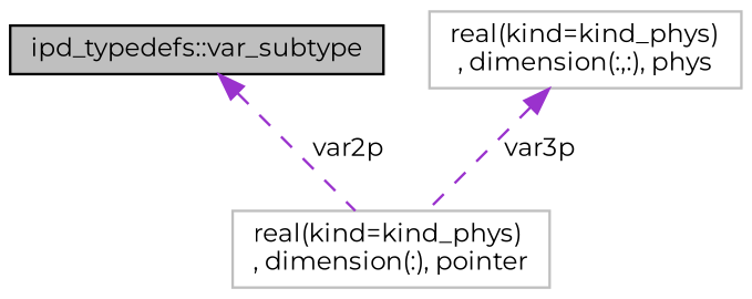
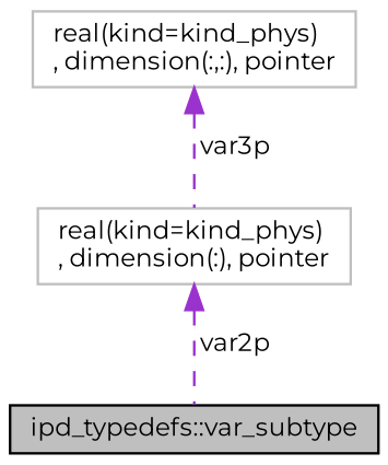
  digraph {
    fontname=Montserrat
    rankdir=TB
    node [color=grey75 fillcolor=white fontname=Montserrat fontsize=10 shape=record style=filled]
    edge [color=darkorchid3 dir=back fontname=Montserrat fontsize=10 labelfontname=Helvetica labelfontsize=10 style=dashed]
    n1 [color=black fillcolor=grey75 fontcolor=black height=0.2 label="ipd_typedefs::var_subtype" width=0.4]
-   n2 [height=0.2 label="real(kind=kind_phys)\l, dimension(:,:), phys" width=0.4]
+   n2 [height=0.2 label="real(kind=kind_phys)\l, dimension(:,:), pointer" width=0.4]
    n3 [height=0.2 label="real(kind=kind_phys)\l, dimension(:), pointer" width=0.4]
    n2 -> n3 [label=" var3p"]
-   n1 -> n3 [label=" var2p"]
+   n3 -> n1 [label=" var2p"]
  }
